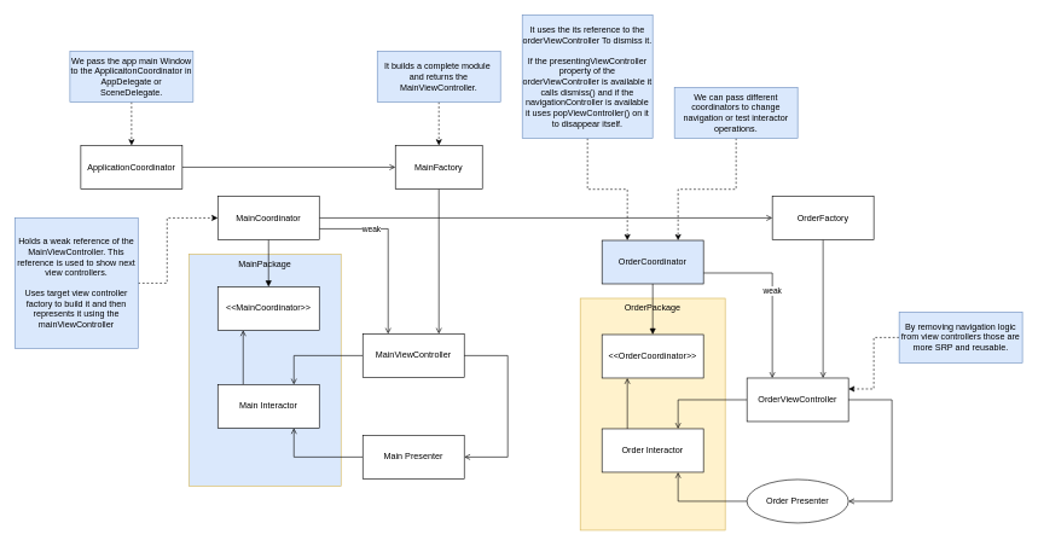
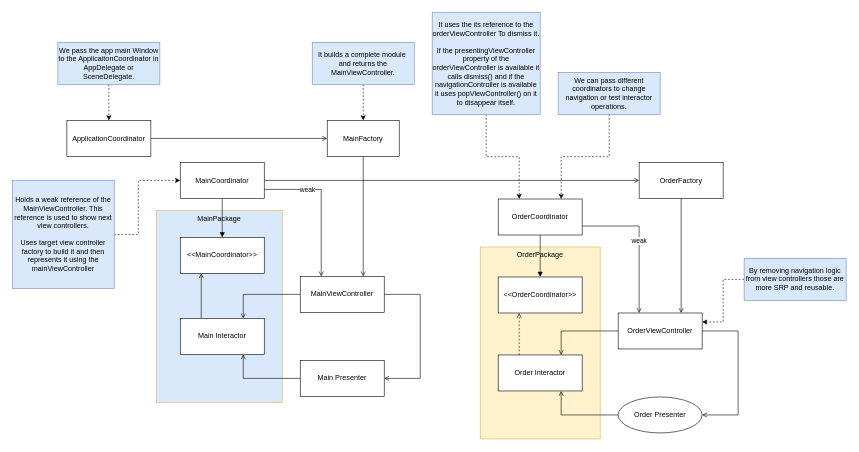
  <mxCell id="0" />
  <mxCell id="1" parent="0" />
  <mxCell id="2" value="OrderPackage" style="rounded=0;whiteSpace=wrap;html=1;fillColor=#fff2cc;strokeColor=#d6b656;verticalAlign=top;labelPosition=center;verticalLabelPosition=middle;align=center;" parent="1" vertex="1"><mxGeometry x="800" y="411" width="200" height="320" as="geometry" /></mxCell>
  <mxCell id="3" value="MainPackage" style="rounded=0;whiteSpace=wrap;html=1;fillColor=#dae8fc;strokeColor=#d6b656;verticalAlign=top;labelPosition=center;verticalLabelPosition=middle;align=center;" parent="1" vertex="1"><mxGeometry x="260" y="350" width="210" height="320" as="geometry" /></mxCell>
  <mxCell id="4" style="edgeStyle=orthogonalEdgeStyle;rounded=0;orthogonalLoop=1;jettySize=auto;html=1;entryX=0.75;entryY=0;entryDx=0;entryDy=0;endArrow=open;endFill=0;exitX=0;exitY=0.5;exitDx=0;exitDy=0;" parent="1" source="6" target="8" edge="1"><mxGeometry relative="1" as="geometry" /></mxCell>
  <mxCell id="5" value="" style="edgeStyle=orthogonalEdgeStyle;rounded=0;orthogonalLoop=1;jettySize=auto;html=1;entryX=0.25;entryY=1;entryDx=0;entryDy=0;exitX=0.25;exitY=0;exitDx=0;exitDy=0;endArrow=open;endFill=0;" parent="1" source="8" target="26" edge="1"><mxGeometry relative="1" as="geometry" /></mxCell>
  <mxCell id="6" value="MainViewController" style="rounded=0;whiteSpace=wrap;html=1;" parent="1" vertex="1"><mxGeometry x="500" y="460" width="140" height="60" as="geometry" /></mxCell>
  <mxCell id="7" style="edgeStyle=orthogonalEdgeStyle;rounded=0;orthogonalLoop=1;jettySize=auto;html=1;entryX=0;entryY=0.5;entryDx=0;entryDy=0;exitX=0.75;exitY=1;exitDx=0;exitDy=0;endArrow=none;endFill=0;startArrow=open;startFill=0;" parent="1" source="8" target="10" edge="1"><mxGeometry relative="1" as="geometry" /></mxCell>
  <mxCell id="8" value="Main Interactor" style="rounded=0;whiteSpace=wrap;html=1;" parent="1" vertex="1"><mxGeometry x="300" y="530" width="140" height="60" as="geometry" /></mxCell>
  <mxCell id="9" style="edgeStyle=orthogonalEdgeStyle;rounded=0;orthogonalLoop=1;jettySize=auto;html=1;entryX=1;entryY=0.5;entryDx=0;entryDy=0;exitX=1;exitY=0.5;exitDx=0;exitDy=0;endArrow=none;endFill=0;startArrow=open;startFill=0;" parent="1" source="10" target="6" edge="1"><mxGeometry relative="1" as="geometry"><Array as="points"><mxPoint x="700" y="630" /><mxPoint x="700" y="490" /></Array></mxGeometry></mxCell>
  <mxCell id="10" value="Main Presenter" style="rounded=0;whiteSpace=wrap;html=1;" parent="1" vertex="1"><mxGeometry x="500" y="600" width="140" height="60" as="geometry" /></mxCell>
  <mxCell id="11" style="edgeStyle=orthogonalEdgeStyle;rounded=0;orthogonalLoop=1;jettySize=auto;html=1;entryX=0.25;entryY=0;entryDx=0;entryDy=0;startArrow=none;startFill=0;endArrow=open;endFill=0;exitX=1;exitY=0.75;exitDx=0;exitDy=0;" parent="1" source="15" target="6" edge="1"><mxGeometry relative="1" as="geometry" /></mxCell>
  <mxCell id="12" value="weak" style="edgeLabel;html=1;align=center;verticalAlign=middle;resizable=0;points=[];" parent="11" vertex="1" connectable="0"><mxGeometry x="-0.167" relative="1" as="geometry"><mxPoint x="-24" y="-6" as="offset" /></mxGeometry></mxCell>
  <mxCell id="13" style="edgeStyle=orthogonalEdgeStyle;rounded=0;orthogonalLoop=1;jettySize=auto;html=1;entryX=0.5;entryY=0;entryDx=0;entryDy=0;endArrow=block;endFill=1;" parent="1" source="15" target="26" edge="1"><mxGeometry relative="1" as="geometry" /></mxCell>
  <mxCell id="14" style="edgeStyle=orthogonalEdgeStyle;rounded=0;orthogonalLoop=1;jettySize=auto;html=1;endArrow=open;endFill=0;" parent="1" source="15" target="35" edge="1"><mxGeometry relative="1" as="geometry" /></mxCell>
  <mxCell id="15" value="MainCoordinator" style="rounded=0;whiteSpace=wrap;html=1;" parent="1" vertex="1"><mxGeometry x="300" y="270" width="140" height="60" as="geometry" /></mxCell>
  <mxCell id="16" style="edgeStyle=orthogonalEdgeStyle;rounded=0;orthogonalLoop=1;jettySize=auto;html=1;entryX=0.75;entryY=0;entryDx=0;entryDy=0;endArrow=open;endFill=0;" parent="1" source="18" target="20" edge="1"><mxGeometry relative="1" as="geometry" /></mxCell>
- <mxCell id="17" value="" style="edgeStyle=orthogonalEdgeStyle;rounded=0;orthogonalLoop=1;jettySize=auto;html=1;endArrow=open;endFill=0;exitX=0.25;exitY=0;exitDx=0;exitDy=0;entryX=0.25;entryY=1;entryDx=0;entryDy=0;" parent="1" source="20" target="27" edge="1"><mxGeometry relative="1" as="geometry"><mxPoint x="1140" y="441" as="targetPoint" /></mxGeometry></mxCell>
+ <mxCell id="17" value="" style="edgeStyle=orthogonalEdgeStyle;rounded=0;orthogonalLoop=1;jettySize=auto;html=1;endArrow=open;endFill=0;exitX=0.25;exitY=0;exitDx=0;exitDy=0;entryX=0.25;entryY=1;entryDx=0;entryDy=0;dashed=1;" parent="1" source="20" target="27" edge="1"><mxGeometry relative="1" as="geometry"><mxPoint x="1140" y="441" as="targetPoint" /></mxGeometry></mxCell>
  <mxCell id="18" value="OrderViewController" style="rounded=0;whiteSpace=wrap;html=1;" parent="1" vertex="1"><mxGeometry x="1030" y="521" width="140" height="60" as="geometry" /></mxCell>
  <mxCell id="19" style="edgeStyle=orthogonalEdgeStyle;rounded=0;orthogonalLoop=1;jettySize=auto;html=1;entryX=0;entryY=0.5;entryDx=0;entryDy=0;exitX=0.75;exitY=1;exitDx=0;exitDy=0;endArrow=none;endFill=0;startArrow=open;startFill=0;" parent="1" source="20" target="22" edge="1"><mxGeometry relative="1" as="geometry" /></mxCell>
  <mxCell id="20" value="Order Interactor" style="rounded=0;whiteSpace=wrap;html=1;" parent="1" vertex="1"><mxGeometry x="830" y="591" width="140" height="60" as="geometry" /></mxCell>
  <mxCell id="21" style="edgeStyle=orthogonalEdgeStyle;rounded=0;orthogonalLoop=1;jettySize=auto;html=1;entryX=1;entryY=0.5;entryDx=0;entryDy=0;exitX=1;exitY=0.5;exitDx=0;exitDy=0;endArrow=none;endFill=0;startArrow=open;startFill=0;" parent="1" source="22" target="18" edge="1"><mxGeometry relative="1" as="geometry"><Array as="points"><mxPoint x="1230" y="691" /><mxPoint x="1230" y="551" /></Array></mxGeometry></mxCell>
  <mxCell id="22" value="Order Presenter" style="ellipse;whiteSpace=wrap;html=1;" parent="1" vertex="1"><mxGeometry x="1030" y="661" width="140" height="60" as="geometry" /></mxCell>
  <mxCell id="23" value="weak" style="edgeStyle=orthogonalEdgeStyle;rounded=0;orthogonalLoop=1;jettySize=auto;html=1;entryX=0.25;entryY=0;entryDx=0;entryDy=0;startArrow=none;startFill=0;endArrow=open;endFill=0;exitX=1;exitY=0.75;exitDx=0;exitDy=0;" parent="1" source="25" target="18" edge="1"><mxGeometry relative="1" as="geometry"><mxPoint x="1100" y="431" as="sourcePoint" /></mxGeometry></mxCell>
  <mxCell id="24" style="edgeStyle=orthogonalEdgeStyle;rounded=0;orthogonalLoop=1;jettySize=auto;html=1;entryX=0.5;entryY=0;entryDx=0;entryDy=0;endArrow=block;endFill=1;exitX=0.5;exitY=1;exitDx=0;exitDy=0;" parent="1" source="25" target="27" edge="1"><mxGeometry relative="1" as="geometry" /></mxCell>
- <mxCell id="25" value="OrderCoordinator" style="rounded=0;whiteSpace=wrap;html=1;fillColor=#dae8fc;" parent="1" vertex="1"><mxGeometry x="830" y="331" width="140" height="60" as="geometry" /></mxCell>
+ <mxCell id="25" value="OrderCoordinator" style="rounded=0;whiteSpace=wrap;html=1;" parent="1" vertex="1"><mxGeometry x="830" y="331" width="140" height="60" as="geometry" /></mxCell>
  <mxCell id="26" value="&amp;lt;&amp;lt;MainCoordinator&amp;gt;&amp;gt;" style="rounded=0;whiteSpace=wrap;html=1;" parent="1" vertex="1"><mxGeometry x="300" y="395" width="140" height="60" as="geometry" /></mxCell>
  <mxCell id="27" value="&amp;lt;&amp;lt;OrderCoordinator&amp;gt;&amp;gt;" style="rounded=0;whiteSpace=wrap;html=1;" parent="1" vertex="1"><mxGeometry x="830" y="461" width="140" height="60" as="geometry" /></mxCell>
  <mxCell id="28" value="" style="edgeStyle=orthogonalEdgeStyle;rounded=0;orthogonalLoop=1;jettySize=auto;html=1;endArrow=open;endFill=0;" parent="1" source="29" target="33" edge="1"><mxGeometry relative="1" as="geometry" /></mxCell>
  <mxCell id="29" value="ApplicationCoordinator" style="rounded=0;whiteSpace=wrap;html=1;" parent="1" vertex="1"><mxGeometry x="111" y="200" width="140" height="60" as="geometry" /></mxCell>
  <mxCell id="30" value="" style="edgeStyle=orthogonalEdgeStyle;rounded=0;orthogonalLoop=1;jettySize=auto;html=1;dashed=1;" parent="1" source="31" target="29" edge="1"><mxGeometry relative="1" as="geometry" /></mxCell>
  <mxCell id="31" value="We pass the app main Window to the ApplicaitonCoordinator in AppDelegate or SceneDelegate." style="text;html=1;strokeColor=#6c8ebf;fillColor=#dae8fc;align=center;verticalAlign=middle;whiteSpace=wrap;rounded=0;" parent="1" vertex="1"><mxGeometry x="96" y="70" width="170" height="70" as="geometry" /></mxCell>
  <mxCell id="32" style="edgeStyle=orthogonalEdgeStyle;rounded=0;orthogonalLoop=1;jettySize=auto;html=1;entryX=0.75;entryY=0;entryDx=0;entryDy=0;endArrow=open;endFill=0;" parent="1" source="33" target="6" edge="1"><mxGeometry relative="1" as="geometry" /></mxCell>
  <mxCell id="33" value="MainFactory" style="whiteSpace=wrap;html=1;rounded=0;" parent="1" vertex="1"><mxGeometry x="545" y="200" width="120" height="60" as="geometry" /></mxCell>
  <mxCell id="34" style="edgeStyle=orthogonalEdgeStyle;rounded=0;orthogonalLoop=1;jettySize=auto;html=1;entryX=0.75;entryY=0;entryDx=0;entryDy=0;endArrow=open;endFill=0;" parent="1" source="35" target="18" edge="1"><mxGeometry relative="1" as="geometry" /></mxCell>
  <mxCell id="35" value="OrderFactory" style="rounded=0;whiteSpace=wrap;html=1;" parent="1" vertex="1"><mxGeometry x="1065" y="270" width="140" height="60" as="geometry" /></mxCell>
  <mxCell id="36" value="" style="edgeStyle=orthogonalEdgeStyle;rounded=0;orthogonalLoop=1;jettySize=auto;html=1;endArrow=classic;endFill=1;dashed=1;" parent="1" source="37" target="33" edge="1"><mxGeometry relative="1" as="geometry" /></mxCell>
  <mxCell id="37" value="It builds a complete module&amp;nbsp; and returns the MainViewController." style="text;html=1;strokeColor=#6c8ebf;fillColor=#dae8fc;align=center;verticalAlign=middle;whiteSpace=wrap;rounded=0;" parent="1" vertex="1"><mxGeometry x="520" y="70" width="170" height="70" as="geometry" /></mxCell>
  <mxCell id="38" style="edgeStyle=orthogonalEdgeStyle;rounded=0;orthogonalLoop=1;jettySize=auto;html=1;entryX=0;entryY=0.5;entryDx=0;entryDy=0;dashed=1;endArrow=classic;endFill=1;" parent="1" source="39" target="15" edge="1"><mxGeometry relative="1" as="geometry"><Array as="points"><mxPoint x="230" y="390" /><mxPoint x="230" y="300" /></Array></mxGeometry></mxCell>
  <mxCell id="39" value="Holds a weak reference of the MainViewController. This reference is used to show next view controllers.&lt;br&gt;&lt;br&gt;Uses target view controller factory to build it and then represents it using the mainViewController" style="text;html=1;strokeColor=#6c8ebf;fillColor=#dae8fc;align=center;verticalAlign=middle;whiteSpace=wrap;rounded=0;" parent="1" vertex="1"><mxGeometry x="20" y="300" width="170" height="180" as="geometry" /></mxCell>
  <mxCell id="40" style="edgeStyle=orthogonalEdgeStyle;rounded=0;orthogonalLoop=1;jettySize=auto;html=1;entryX=0.75;entryY=0;entryDx=0;entryDy=0;dashed=1;endArrow=classic;endFill=1;" parent="1" source="41" target="25" edge="1"><mxGeometry relative="1" as="geometry" /></mxCell>
  <mxCell id="41" value="We can pass different coordinators to change navigation or test interactor operations." style="text;html=1;strokeColor=#6c8ebf;fillColor=#dae8fc;align=center;verticalAlign=middle;whiteSpace=wrap;rounded=0;" parent="1" vertex="1"><mxGeometry x="930" y="120" width="170" height="70" as="geometry" /></mxCell>
  <mxCell id="42" style="edgeStyle=orthogonalEdgeStyle;rounded=0;orthogonalLoop=1;jettySize=auto;html=1;entryX=1;entryY=0.25;entryDx=0;entryDy=0;dashed=1;endArrow=classic;endFill=1;" parent="1" source="43" target="18" edge="1"><mxGeometry relative="1" as="geometry" /></mxCell>
  <mxCell id="43" value="By removing navigation logic from view controllers those are more SRP and reusable." style="text;html=1;strokeColor=#6c8ebf;fillColor=#dae8fc;align=center;verticalAlign=middle;whiteSpace=wrap;rounded=0;" parent="1" vertex="1"><mxGeometry x="1240" y="430" width="170" height="70" as="geometry" /></mxCell>
  <mxCell id="44" value="" style="edgeStyle=orthogonalEdgeStyle;rounded=0;orthogonalLoop=1;jettySize=auto;html=1;dashed=1;entryX=0.25;entryY=0;entryDx=0;entryDy=0;" edge="1" parent="1" source="45" target="25"><mxGeometry relative="1" as="geometry" /></mxCell>
  <mxCell id="45" value="It uses the its reference to the orderViewController To dismiss it.&lt;br&gt;&lt;br&gt;If the presentingViewController property of the orderViewController is available it calls dismiss() and if the navigationController is available it uses popViewController() on it to disappear itself." style="text;html=1;strokeColor=#6c8ebf;fillColor=#dae8fc;align=center;verticalAlign=middle;whiteSpace=wrap;rounded=0;" vertex="1" parent="1"><mxGeometry x="720" y="20" width="180" height="170" as="geometry" /></mxCell>
